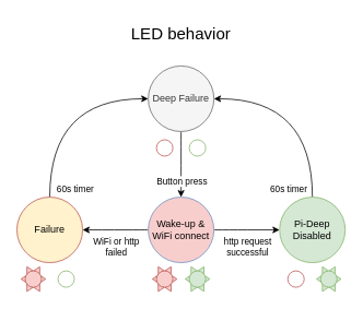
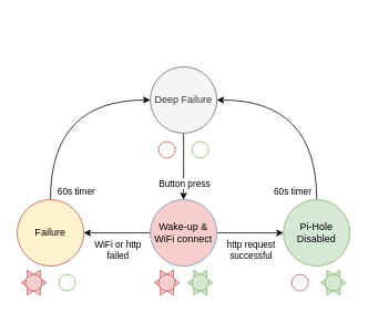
  <mxCell id="0" />
  <mxCell id="1" parent="0" />
  <mxCell id="2" value="" style="verticalLabelPosition=bottom;verticalAlign=top;html=1;shape=mxgraph.basic.6_point_star;fillColor=#d5e8d4;strokeColor=#82b366;" parent="1" vertex="1"><mxGeometry x="225" y="325" width="30" height="30" as="geometry" /></mxCell>
  <mxCell id="3" value="" style="verticalLabelPosition=bottom;verticalAlign=top;html=1;shape=mxgraph.basic.6_point_star;fillColor=#f8cecc;strokeColor=#b85450;" parent="1" vertex="1"><mxGeometry x="185" y="325" width="30" height="30" as="geometry" /></mxCell>
  <mxCell id="4" style="edgeStyle=orthogonalEdgeStyle;rounded=0;orthogonalLoop=1;jettySize=auto;html=1;entryX=0.5;entryY=0;entryDx=0;entryDy=0;curved=1;exitX=0.5;exitY=1;exitDx=0;exitDy=0;" parent="1" source="6" target="11" edge="1"><mxGeometry relative="1" as="geometry"><mxPoint x="220" y="200" as="sourcePoint" /></mxGeometry></mxCell>
  <mxCell id="5" value="&lt;div&gt;Button press&lt;/div&gt;" style="edgeLabel;html=1;align=center;verticalAlign=middle;resizable=0;points=[];" parent="4" vertex="1" connectable="0"><mxGeometry x="-0.021" relative="1" as="geometry"><mxPoint y="21" as="offset" /></mxGeometry></mxCell>
  <mxCell id="6" value="Deep Failure" style="ellipse;whiteSpace=wrap;html=1;aspect=fixed;fillColor=#f5f5f5;fontColor=#333333;strokeColor=#666666;" parent="1" vertex="1"><mxGeometry x="180" y="80" width="80" height="80" as="geometry" /></mxCell>
  <mxCell id="7" style="edgeStyle=orthogonalEdgeStyle;curved=1;rounded=0;orthogonalLoop=1;jettySize=auto;html=1;exitX=1;exitY=0.5;exitDx=0;exitDy=0;" parent="1" source="11" target="14" edge="1"><mxGeometry relative="1" as="geometry" /></mxCell>
  <mxCell id="8" value="&lt;div&gt;http request&lt;/div&gt;&lt;div&gt;successful &lt;br&gt;&lt;/div&gt;" style="edgeLabel;html=1;align=center;verticalAlign=middle;resizable=0;points=[];" parent="7" vertex="1" connectable="0"><mxGeometry x="-0.209" relative="1" as="geometry"><mxPoint x="8" y="20" as="offset" /></mxGeometry></mxCell>
  <mxCell id="9" style="edgeStyle=orthogonalEdgeStyle;curved=1;rounded=0;orthogonalLoop=1;jettySize=auto;html=1;exitX=0;exitY=0.5;exitDx=0;exitDy=0;" parent="1" source="11" target="17" edge="1"><mxGeometry relative="1" as="geometry" /></mxCell>
  <mxCell id="10" value="&lt;div&gt;WiFi or http&lt;/div&gt;&lt;div&gt;failed&lt;/div&gt;" style="edgeLabel;html=1;align=center;verticalAlign=middle;resizable=0;points=[];" parent="9" vertex="1" connectable="0"><mxGeometry x="0.07" y="-1" relative="1" as="geometry"><mxPoint x="3" y="21" as="offset" /></mxGeometry></mxCell>
  <mxCell id="11" value="Wake-up &amp;amp; WiFi connect" style="ellipse;whiteSpace=wrap;html=1;aspect=fixed;fillColor=#f8cecc;strokeColor=#6c8ebf;" parent="1" vertex="1"><mxGeometry x="180" y="240" width="80" height="80" as="geometry" /></mxCell>
  <mxCell id="12" style="edgeStyle=orthogonalEdgeStyle;curved=1;rounded=0;orthogonalLoop=1;jettySize=auto;html=1;exitX=0.5;exitY=0;exitDx=0;exitDy=0;entryX=1;entryY=0.5;entryDx=0;entryDy=0;" parent="1" source="14" target="6" edge="1"><mxGeometry relative="1" as="geometry" /></mxCell>
  <mxCell id="13" value="&lt;div&gt;60s timer&lt;br&gt;&lt;/div&gt;" style="edgeLabel;html=1;align=center;verticalAlign=middle;resizable=0;points=[];" parent="12" vertex="1" connectable="0"><mxGeometry x="-0.562" y="7" relative="1" as="geometry"><mxPoint x="-23" y="43" as="offset" /></mxGeometry></mxCell>
- <mxCell id="14" value="Pi-Deep Disabled" style="ellipse;whiteSpace=wrap;html=1;aspect=fixed;fillColor=#d5e8d4;strokeColor=#82b366;" parent="1" vertex="1"><mxGeometry x="340" y="240" width="80" height="80" as="geometry" /></mxCell>
+ <mxCell id="14" value="Pi-Hole Disabled" style="ellipse;whiteSpace=wrap;html=1;aspect=fixed;fillColor=#d5e8d4;strokeColor=#82b366;" parent="1" vertex="1"><mxGeometry x="340" y="240" width="80" height="80" as="geometry" /></mxCell>
  <mxCell id="15" style="edgeStyle=orthogonalEdgeStyle;curved=1;rounded=0;orthogonalLoop=1;jettySize=auto;html=1;exitX=0.5;exitY=0;exitDx=0;exitDy=0;entryX=0;entryY=0.5;entryDx=0;entryDy=0;" parent="1" source="17" target="6" edge="1"><mxGeometry relative="1" as="geometry" /></mxCell>
  <mxCell id="16" value="60s timer" style="edgeLabel;html=1;align=center;verticalAlign=middle;resizable=0;points=[];" parent="15" vertex="1" connectable="0"><mxGeometry x="-0.635" y="-4" relative="1" as="geometry"><mxPoint x="26" y="34" as="offset" /></mxGeometry></mxCell>
  <mxCell id="17" value="Failure" style="ellipse;whiteSpace=wrap;html=1;aspect=fixed;fillColor=#fff2cc;strokeColor=#b85450;" parent="1" vertex="1"><mxGeometry x="20" y="240" width="80" height="80" as="geometry" /></mxCell>
- <mxCell id="18" value="LED behavior" style="text;html=1;strokeColor=none;fillColor=none;align=center;verticalAlign=middle;whiteSpace=wrap;rounded=0;fontSize=20;" parent="1" vertex="1"><mxGeometry x="140" y="20" width="160" height="40" as="geometry" /></mxCell>
  <mxCell id="19" value="" style="ellipse;whiteSpace=wrap;html=1;aspect=fixed;fillColor=none;strokeColor=#b85450;" parent="1" vertex="1"><mxGeometry x="190" y="170" width="20" height="20" as="geometry" /></mxCell>
  <mxCell id="20" value="" style="ellipse;whiteSpace=wrap;html=1;aspect=fixed;fillColor=none;strokeColor=#82b366;" parent="1" vertex="1"><mxGeometry x="230" y="170" width="20" height="20" as="geometry" /></mxCell>
  <mxCell id="21" value="" style="ellipse;whiteSpace=wrap;html=1;aspect=fixed;fillColor=#f8cecc;strokeColor=#b85450;" parent="1" vertex="1"><mxGeometry x="190" y="330" width="20" height="20" as="geometry" /></mxCell>
  <mxCell id="22" value="" style="ellipse;whiteSpace=wrap;html=1;aspect=fixed;fillColor=#d5e8d4;strokeColor=#82b366;" parent="1" vertex="1"><mxGeometry x="230" y="330" width="20" height="20" as="geometry" /></mxCell>
  <mxCell id="23" value="" style="ellipse;whiteSpace=wrap;html=1;aspect=fixed;fillColor=none;strokeColor=#b85450;" parent="1" vertex="1"><mxGeometry x="350" y="330" width="20" height="20" as="geometry" /></mxCell>
  <mxCell id="24" value="" style="verticalLabelPosition=bottom;verticalAlign=top;html=1;shape=mxgraph.basic.6_point_star;fillColor=#f8cecc;strokeColor=#b85450;" parent="1" vertex="1"><mxGeometry x="25" y="325" width="30" height="30" as="geometry" /></mxCell>
  <mxCell id="25" value="" style="ellipse;whiteSpace=wrap;html=1;aspect=fixed;fillColor=#f8cecc;strokeColor=#b85450;" parent="1" vertex="1"><mxGeometry x="30" y="330" width="20" height="20" as="geometry" /></mxCell>
  <mxCell id="26" value="" style="ellipse;whiteSpace=wrap;html=1;aspect=fixed;fillColor=none;strokeColor=#82b366;" parent="1" vertex="1"><mxGeometry x="70" y="330" width="20" height="20" as="geometry" /></mxCell>
  <mxCell id="27" value="" style="verticalLabelPosition=bottom;verticalAlign=top;html=1;shape=mxgraph.basic.6_point_star;fillColor=#d5e8d4;strokeColor=#82b366;" parent="1" vertex="1"><mxGeometry x="385" y="325" width="30" height="30" as="geometry" /></mxCell>
  <mxCell id="28" value="" style="ellipse;whiteSpace=wrap;html=1;aspect=fixed;fillColor=#d5e8d4;strokeColor=#82b366;" parent="1" vertex="1"><mxGeometry x="390" y="330" width="20" height="20" as="geometry" /></mxCell>
